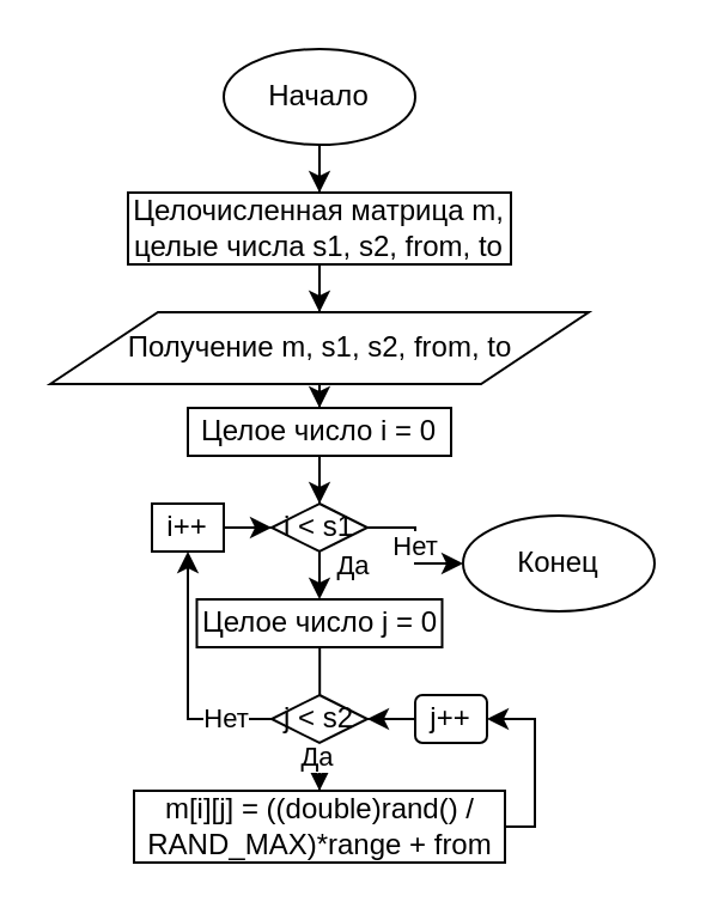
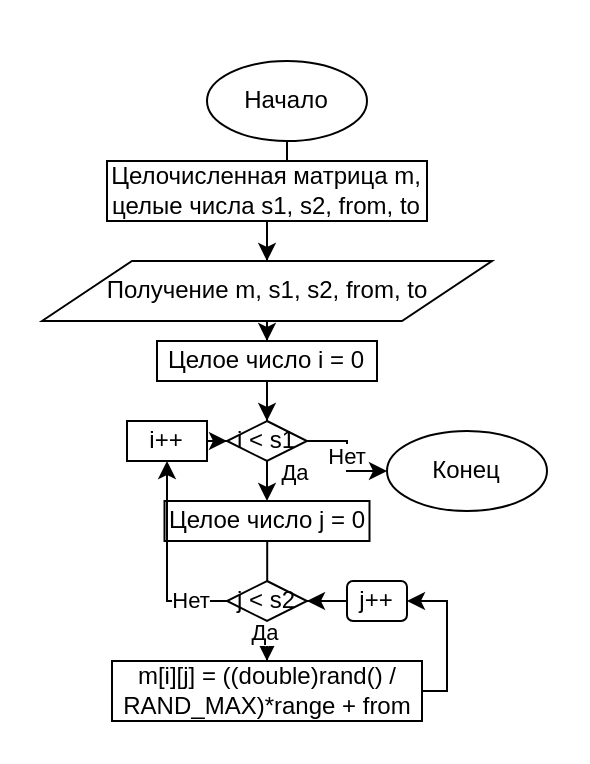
  <mxCell id="0" />
  <mxCell id="1" parent="0" />
  <mxCell id="2" style="edgeStyle=orthogonalEdgeStyle;rounded=0;orthogonalLoop=1;jettySize=auto;html=1;entryX=0.5;entryY=0;entryDx=0;entryDy=0;" edge="1" parent="1" source="3" target="5"><mxGeometry relative="1" as="geometry" /></mxCell>
- <mxCell id="3" value="Начало" style="ellipse;whiteSpace=wrap;html=1;" vertex="1" parent="1"><mxGeometry x="93" y="20" width="80" height="40" as="geometry" /></mxCell>
+ <mxCell id="3" value="Начало" style="ellipse;whiteSpace=wrap;html=1;" vertex="1" parent="1"><mxGeometry x="103" y="30" width="80" height="40" as="geometry" /></mxCell>
  <mxCell id="4" style="edgeStyle=orthogonalEdgeStyle;rounded=0;orthogonalLoop=1;jettySize=auto;html=1;entryX=0.5;entryY=0;entryDx=0;entryDy=0;" edge="1" parent="1" source="5" target="7"><mxGeometry relative="1" as="geometry" /></mxCell>
  <mxCell id="5" value="Целочисленная матрица m, &lt;br&gt;целые числа s1, s2, from, to" style="rounded=0;whiteSpace=wrap;html=1;" vertex="1" parent="1"><mxGeometry x="53" y="80" width="160" height="30" as="geometry" /></mxCell>
  <mxCell id="6" style="edgeStyle=orthogonalEdgeStyle;rounded=0;orthogonalLoop=1;jettySize=auto;html=1;" edge="1" parent="1" source="7" target="10"><mxGeometry relative="1" as="geometry" /></mxCell>
  <mxCell id="7" value="Получение m, s1, s2, from, to" style="shape=parallelogram;perimeter=parallelogramPerimeter;whiteSpace=wrap;html=1;" vertex="1" parent="1"><mxGeometry x="20.5" y="130" width="225" height="30" as="geometry" /></mxCell>
  <mxCell id="8" value="Конец" style="ellipse;whiteSpace=wrap;html=1;" vertex="1" parent="1"><mxGeometry x="193" y="215" width="80" height="40" as="geometry" /></mxCell>
  <mxCell id="9" style="edgeStyle=orthogonalEdgeStyle;rounded=0;orthogonalLoop=1;jettySize=auto;html=1;entryX=0.5;entryY=0;entryDx=0;entryDy=0;" edge="1" parent="1" source="10" target="16"><mxGeometry relative="1" as="geometry" /></mxCell>
  <mxCell id="10" value="Целое число i = 0" style="rounded=0;whiteSpace=wrap;html=1;" vertex="1" parent="1"><mxGeometry x="78" y="170" width="110" height="20" as="geometry" /></mxCell>
  <mxCell id="11" style="edgeStyle=orthogonalEdgeStyle;rounded=0;orthogonalLoop=1;jettySize=auto;html=1;" edge="1" parent="1" source="12" target="16"><mxGeometry relative="1" as="geometry" /></mxCell>
- <mxCell id="12" value="i++" style="rounded=0;whiteSpace=wrap;html=1;" vertex="1" parent="1"><mxGeometry x="63" y="210" width="30" height="20" as="geometry" /></mxCell>
+ <mxCell id="12" value="i++" style="rounded=0;whiteSpace=wrap;html=1;" vertex="1" parent="1"><mxGeometry x="63" y="210" width="40" height="20" as="geometry" /></mxCell>
  <mxCell id="13" value="Нет" style="edgeStyle=orthogonalEdgeStyle;rounded=0;orthogonalLoop=1;jettySize=auto;html=1;" edge="1" parent="1" source="16" target="8"><mxGeometry relative="1" as="geometry" /></mxCell>
  <mxCell id="14" style="edgeStyle=orthogonalEdgeStyle;rounded=0;orthogonalLoop=1;jettySize=auto;html=1;" edge="1" parent="1" source="16" target="18"><mxGeometry relative="1" as="geometry" /></mxCell>
  <mxCell id="15" value="Да" style="edgeLabel;html=1;align=center;verticalAlign=middle;resizable=0;points=[];" vertex="1" connectable="0" parent="14"><mxGeometry x="1" y="15" relative="1" as="geometry"><mxPoint x="13" y="-15" as="offset" /></mxGeometry></mxCell>
  <mxCell id="16" value="i &amp;lt; s1" style="rhombus;whiteSpace=wrap;html=1;" vertex="1" parent="1"><mxGeometry x="113" y="210" width="40" height="20" as="geometry" /></mxCell>
  <mxCell id="17" style="edgeStyle=orthogonalEdgeStyle;rounded=0;orthogonalLoop=1;jettySize=auto;html=1;entryX=0.5;entryY=0;entryDx=0;entryDy=0;endArrow=none;" edge="1" parent="1" source="18" target="25"><mxGeometry relative="1" as="geometry" /></mxCell>
  <mxCell id="18" value="Целое число j = 0" style="rounded=0;whiteSpace=wrap;html=1;" vertex="1" parent="1"><mxGeometry x="81.75" y="250" width="102.5" height="20" as="geometry" /></mxCell>
  <mxCell id="19" style="edgeStyle=orthogonalEdgeStyle;rounded=0;orthogonalLoop=1;jettySize=auto;html=1;" edge="1" parent="1" source="20" target="25"><mxGeometry relative="1" as="geometry" /></mxCell>
  <mxCell id="20" value="j++" style="whiteSpace=wrap;html=1;rounded=1;" vertex="1" parent="1"><mxGeometry x="173" y="290" width="30" height="20" as="geometry" /></mxCell>
  <mxCell id="21" style="edgeStyle=orthogonalEdgeStyle;rounded=0;orthogonalLoop=1;jettySize=auto;html=1;entryX=0.5;entryY=1;entryDx=0;entryDy=0;" edge="1" parent="1" source="25" target="12"><mxGeometry relative="1" as="geometry" /></mxCell>
  <mxCell id="22" value="Нет" style="edgeLabel;html=1;align=center;verticalAlign=middle;resizable=0;points=[];" vertex="1" connectable="0" parent="21"><mxGeometry x="-0.621" y="-1" relative="1" as="geometry"><mxPoint as="offset" /></mxGeometry></mxCell>
  <mxCell id="23" style="edgeStyle=orthogonalEdgeStyle;rounded=0;orthogonalLoop=1;jettySize=auto;html=1;" edge="1" parent="1" source="25" target="27"><mxGeometry relative="1" as="geometry" /></mxCell>
  <mxCell id="24" value="Да" style="edgeLabel;html=1;align=center;verticalAlign=middle;resizable=0;points=[];" vertex="1" connectable="0" parent="23"><mxGeometry x="-0.834" y="-2" relative="1" as="geometry"><mxPoint as="offset" /></mxGeometry></mxCell>
  <mxCell id="25" value="j &amp;lt; s2" style="rhombus;whiteSpace=wrap;html=1;" vertex="1" parent="1"><mxGeometry x="113" y="290" width="40" height="20" as="geometry" /></mxCell>
  <mxCell id="26" style="edgeStyle=orthogonalEdgeStyle;rounded=0;orthogonalLoop=1;jettySize=auto;html=1;entryX=1;entryY=0.5;entryDx=0;entryDy=0;" edge="1" parent="1" source="27" target="20"><mxGeometry relative="1" as="geometry"><Array as="points"><mxPoint x="223" y="345" /><mxPoint x="223" y="300" /></Array></mxGeometry></mxCell>
  <mxCell id="27" value="m[i][j] = ((double)rand() / RAND_MAX)*range + from" style="rounded=0;whiteSpace=wrap;html=1;" vertex="1" parent="1"><mxGeometry x="55.5" y="330" width="155" height="30" as="geometry" /></mxCell>
